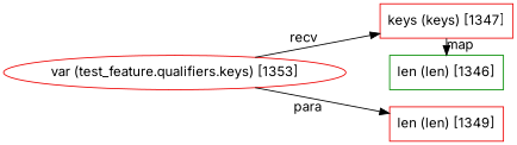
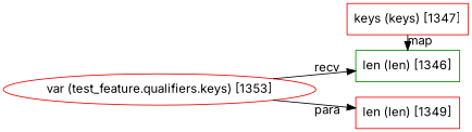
  digraph {
    fontname=Inter
    rankdir=LR
    node [color=red2 fontname=Inter shape=box]
    edge [fontname=Inter from_closure=False]
    n1 [label="keys (keys) [1347]"]
    n2 [color=green4 label="len (len) [1346]"]
    n3 [label="len (len) [1349]"]
    n4 [label="var (test_feature.qualifiers.keys) [1353]" shape=ellipse]
    subgraph sub_1 {
      rank=same
      n1
      n2
    }
    n1 -> n2 [xlabel=map]
-   n4 -> n1 [xlabel=recv]
+   n4 -> n2 [xlabel=recv]
    n4 -> n3 [xlabel=para]
  }
